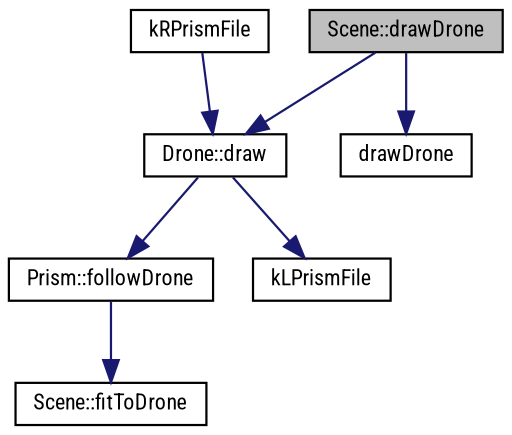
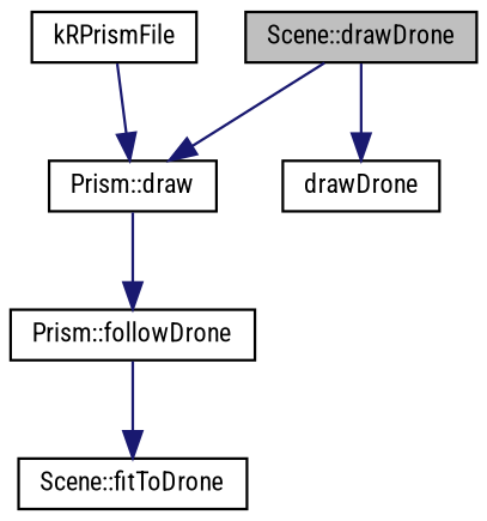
  digraph {
    fontname="Roboto Condensed"
    rankdir=TB
    node [color=black fillcolor=white fontname="Roboto Condensed" fontsize=10 shape=record style=filled]
    edge [color=midnightblue fontname="Roboto Condensed" fontsize=10 labelfontname=Helvetica labelfontsize=10 style=solid]
    n1 [fillcolor=grey75 fontcolor=black height=0.2 label="Scene::drawDrone" width=0.4]
-   n2 [height=0.2 label="Drone::draw" width=0.4]
+   n2 [height=0.2 label="Prism::draw" width=0.4]
    n3 [height=0.2 label=drawDrone width=0.4]
    n4 [height=0.2 label="Prism::followDrone" width=0.4]
-   n5 [height=0.2 label=kLPrismFile width=0.4]
    n6 [height=0.2 label="Scene::fitToDrone" width=0.4]
    n7 [height=0.2 label=kRPrismFile width=0.4]
    n1 -> n2
    n1 -> n3
    n2 -> n4
-   n2 -> n5
    n4 -> n6
    n7 -> n2
  }
